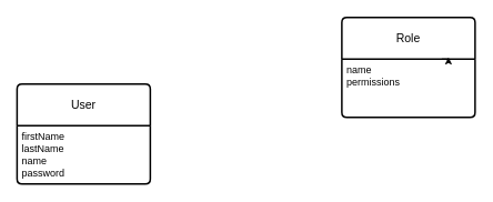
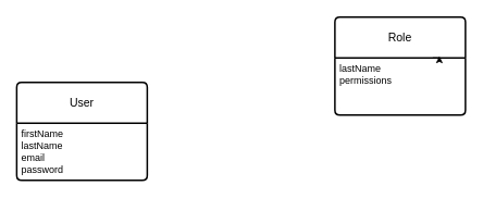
  <mxCell id="0" />
  <mxCell id="1" parent="0" />
  <mxCell id="2" value="User&lt;br&gt;" style="swimlane;childLayout=stackLayout;horizontal=1;startSize=50;horizontalStack=0;rounded=1;fontSize=14;fontStyle=0;strokeWidth=2;resizeParent=0;resizeLast=1;shadow=0;dashed=0;align=center;arcSize=4;whiteSpace=wrap;html=1;" vertex="1" parent="1"><mxGeometry x="20" y="100" width="160" height="120" as="geometry" /></mxCell>
- <mxCell id="3" value="firstName&lt;br&gt;lastName&lt;br&gt;name&lt;br&gt;password" style="align=left;strokeColor=none;fillColor=none;spacingLeft=4;fontSize=12;verticalAlign=top;resizable=0;rotatable=0;part=1;html=1;" vertex="1" parent="2"><mxGeometry y="50" width="160" height="70" as="geometry" /></mxCell>
+ <mxCell id="3" value="firstName&lt;br&gt;lastName&lt;br&gt;email&lt;br&gt;password" style="align=left;strokeColor=none;fillColor=none;spacingLeft=4;fontSize=12;verticalAlign=top;resizable=0;rotatable=0;part=1;html=1;" vertex="1" parent="2"><mxGeometry y="50" width="160" height="70" as="geometry" /></mxCell>
  <mxCell id="4" value="Role" style="swimlane;childLayout=stackLayout;horizontal=1;startSize=50;horizontalStack=0;rounded=1;fontSize=14;fontStyle=0;strokeWidth=2;resizeParent=0;resizeLast=1;shadow=0;dashed=0;align=center;arcSize=4;whiteSpace=wrap;html=1;" vertex="1" parent="1"><mxGeometry x="410" y="20" width="160" height="120" as="geometry" /></mxCell>
- <mxCell id="5" value="name&lt;br&gt;permissions" style="align=left;strokeColor=none;fillColor=none;spacingLeft=4;fontSize=12;verticalAlign=top;resizable=0;rotatable=0;part=1;html=1;" vertex="1" parent="4"><mxGeometry y="50" width="160" height="70" as="geometry" /></mxCell>
+ <mxCell id="5" value="lastName&lt;br&gt;permissions" style="align=left;strokeColor=none;fillColor=none;spacingLeft=4;fontSize=12;verticalAlign=top;resizable=0;rotatable=0;part=1;html=1;" vertex="1" parent="4"><mxGeometry y="50" width="160" height="70" as="geometry" /></mxCell>
  <mxCell id="6" style="edgeStyle=orthogonalEdgeStyle;rounded=0;orthogonalLoop=1;jettySize=auto;html=1;exitX=0.75;exitY=0;exitDx=0;exitDy=0;entryX=0.8;entryY=-0.029;entryDx=0;entryDy=0;entryPerimeter=0;" edge="1" parent="4" source="5" target="5"><mxGeometry relative="1" as="geometry" /></mxCell>
